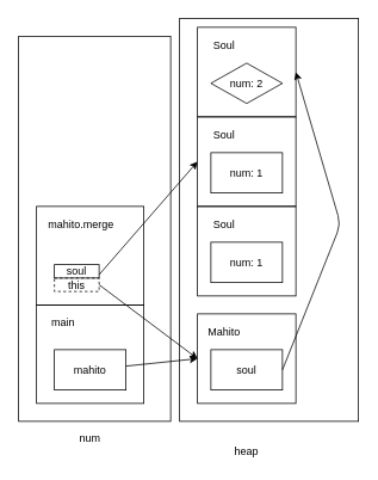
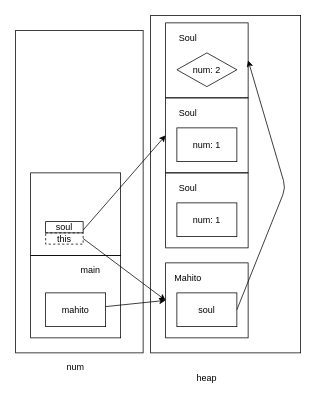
  <mxCell id="0" />
  <mxCell id="1" parent="0" />
  <mxCell id="2" value="" style="rounded=0;whiteSpace=wrap;html=1;fillColor=none;container=1;" parent="1" vertex="1"><mxGeometry x="40" y="340" width="120" height="110" as="geometry" /></mxCell>
- <mxCell id="3" value="main" style="text;html=1;align=center;verticalAlign=middle;whiteSpace=wrap;rounded=0;" parent="2" vertex="1"><mxGeometry x="10" y="10" width="40" height="20" as="geometry" /></mxCell>
+ <mxCell id="3" value="main" style="text;html=1;align=center;verticalAlign=middle;whiteSpace=wrap;rounded=0;" parent="2" vertex="1"><mxGeometry x="60" y="10" width="40" height="20" as="geometry" /></mxCell>
  <mxCell id="4" value="mahito" style="rounded=0;whiteSpace=wrap;html=1;fillColor=none;container=1;" parent="2" vertex="1"><mxGeometry x="20" y="50" width="80" height="45" as="geometry" /></mxCell>
  <mxCell id="5" value="" style="rounded=0;whiteSpace=wrap;html=1;fillColor=none;container=1;recursiveResize=0;" parent="1" vertex="1"><mxGeometry x="220" y="350" width="110" height="100" as="geometry" /></mxCell>
  <mxCell id="6" value="Mahito" style="text;html=1;align=center;verticalAlign=middle;whiteSpace=wrap;rounded=0;" parent="5" vertex="1"><mxGeometry x="10" y="10" width="40" height="20" as="geometry" /></mxCell>
  <mxCell id="7" value="soul" style="rounded=0;whiteSpace=wrap;html=1;fillColor=none;container=1;" parent="5" vertex="1"><mxGeometry x="15" y="40" width="80" height="45" as="geometry" /></mxCell>
  <mxCell id="8" value="" style="rounded=0;whiteSpace=wrap;html=1;fillColor=none;container=1;recursiveResize=0;" parent="1" vertex="1"><mxGeometry x="220" y="230" width="110" height="100" as="geometry" /></mxCell>
  <mxCell id="9" value="Soul" style="text;html=1;align=center;verticalAlign=middle;whiteSpace=wrap;rounded=0;" parent="8" vertex="1"><mxGeometry x="10" y="10" width="40" height="20" as="geometry" /></mxCell>
  <mxCell id="10" value="num: 1" style="rounded=0;whiteSpace=wrap;html=1;fillColor=none;container=1;" parent="8" vertex="1"><mxGeometry x="15" y="40" width="80" height="45" as="geometry" /></mxCell>
  <mxCell id="11" style="edgeStyle=none;html=1;entryX=1;entryY=0.5;entryDx=0;entryDy=0;exitX=1;exitY=0.5;exitDx=0;exitDy=0;" parent="1" source="7" target="16" edge="1"><mxGeometry relative="1" as="geometry"><Array as="points"><mxPoint x="380" y="250" /></Array></mxGeometry></mxCell>
  <mxCell id="12" style="edgeStyle=none;html=1;entryX=0;entryY=0.5;entryDx=0;entryDy=0;" parent="1" source="4" target="5" edge="1"><mxGeometry relative="1" as="geometry" /></mxCell>
  <mxCell id="13" value="" style="rounded=0;whiteSpace=wrap;html=1;fillColor=none;container=1;recursiveResize=0;" parent="1" vertex="1"><mxGeometry x="220" y="130" width="110" height="100" as="geometry" /></mxCell>
  <mxCell id="14" value="Soul" style="text;html=1;align=center;verticalAlign=middle;whiteSpace=wrap;rounded=0;" parent="13" vertex="1"><mxGeometry x="10" y="10" width="40" height="20" as="geometry" /></mxCell>
  <mxCell id="15" value="num: 1" style="rounded=0;whiteSpace=wrap;html=1;fillColor=none;container=1;" parent="13" vertex="1"><mxGeometry x="15" y="40" width="80" height="45" as="geometry" /></mxCell>
  <mxCell id="16" value="" style="rounded=0;whiteSpace=wrap;html=1;fillColor=none;container=1;recursiveResize=0;" parent="1" vertex="1"><mxGeometry x="220" y="30" width="110" height="100" as="geometry" /></mxCell>
  <mxCell id="17" value="Soul" style="text;html=1;align=center;verticalAlign=middle;whiteSpace=wrap;rounded=0;" parent="16" vertex="1"><mxGeometry x="10" y="10" width="40" height="20" as="geometry" /></mxCell>
  <mxCell id="18" value="num: 2" style="rhombus;whiteSpace=wrap;html=1;fillColor=none;container=1;" parent="16" vertex="1"><mxGeometry x="15" y="40" width="80" height="45" as="geometry" /></mxCell>
  <mxCell id="19" value="" style="rounded=0;whiteSpace=wrap;html=1;fillColor=none;container=1;" parent="1" vertex="1"><mxGeometry x="40" y="230" width="120" height="110" as="geometry" /></mxCell>
- <mxCell id="20" value="mahito.merge" style="text;html=1;align=center;verticalAlign=middle;whiteSpace=wrap;rounded=0;" parent="19" vertex="1"><mxGeometry x="10" y="10" width="80" height="20" as="geometry" /></mxCell>
  <mxCell id="21" value="this" style="rounded=0;whiteSpace=wrap;html=1;fillColor=none;container=1;dashed=1;" parent="19" vertex="1"><mxGeometry x="20" y="80" width="50" height="15" as="geometry" /></mxCell>
  <mxCell id="22" value="soul" style="rounded=0;whiteSpace=wrap;html=1;fillColor=none;container=1;" parent="19" vertex="1"><mxGeometry x="20" y="65" width="50" height="15" as="geometry" /></mxCell>
  <mxCell id="23" style="edgeStyle=none;html=1;entryX=0;entryY=0.5;entryDx=0;entryDy=0;exitX=1;exitY=0.75;exitDx=0;exitDy=0;" parent="1" source="22" target="13" edge="1"><mxGeometry relative="1" as="geometry" /></mxCell>
  <mxCell id="24" style="edgeStyle=none;html=1;entryX=0;entryY=0.5;entryDx=0;entryDy=0;exitX=1;exitY=0.5;exitDx=0;exitDy=0;" parent="1" source="21" target="5" edge="1"><mxGeometry relative="1" as="geometry" /></mxCell>
  <mxCell id="25" value="" style="rounded=0;whiteSpace=wrap;html=1;fillColor=none;container=1;" vertex="1" parent="1"><mxGeometry x="20" y="40" width="170" height="430" as="geometry" /></mxCell>
  <mxCell id="26" value="num" style="text;html=1;align=center;verticalAlign=middle;whiteSpace=wrap;rounded=0;" vertex="1" parent="1"><mxGeometry x="57.08" y="480" width="85.83" height="18.18" as="geometry" /></mxCell>
  <mxCell id="27" value="" style="rounded=0;whiteSpace=wrap;html=1;fillColor=none;container=1;" vertex="1" parent="1"><mxGeometry x="200" y="20" width="200" height="450" as="geometry" /></mxCell>
  <mxCell id="28" value="heap" style="text;html=1;align=center;verticalAlign=middle;whiteSpace=wrap;rounded=0;" vertex="1" parent="1"><mxGeometry x="232.08" y="495" width="85.83" height="18.18" as="geometry" /></mxCell>
